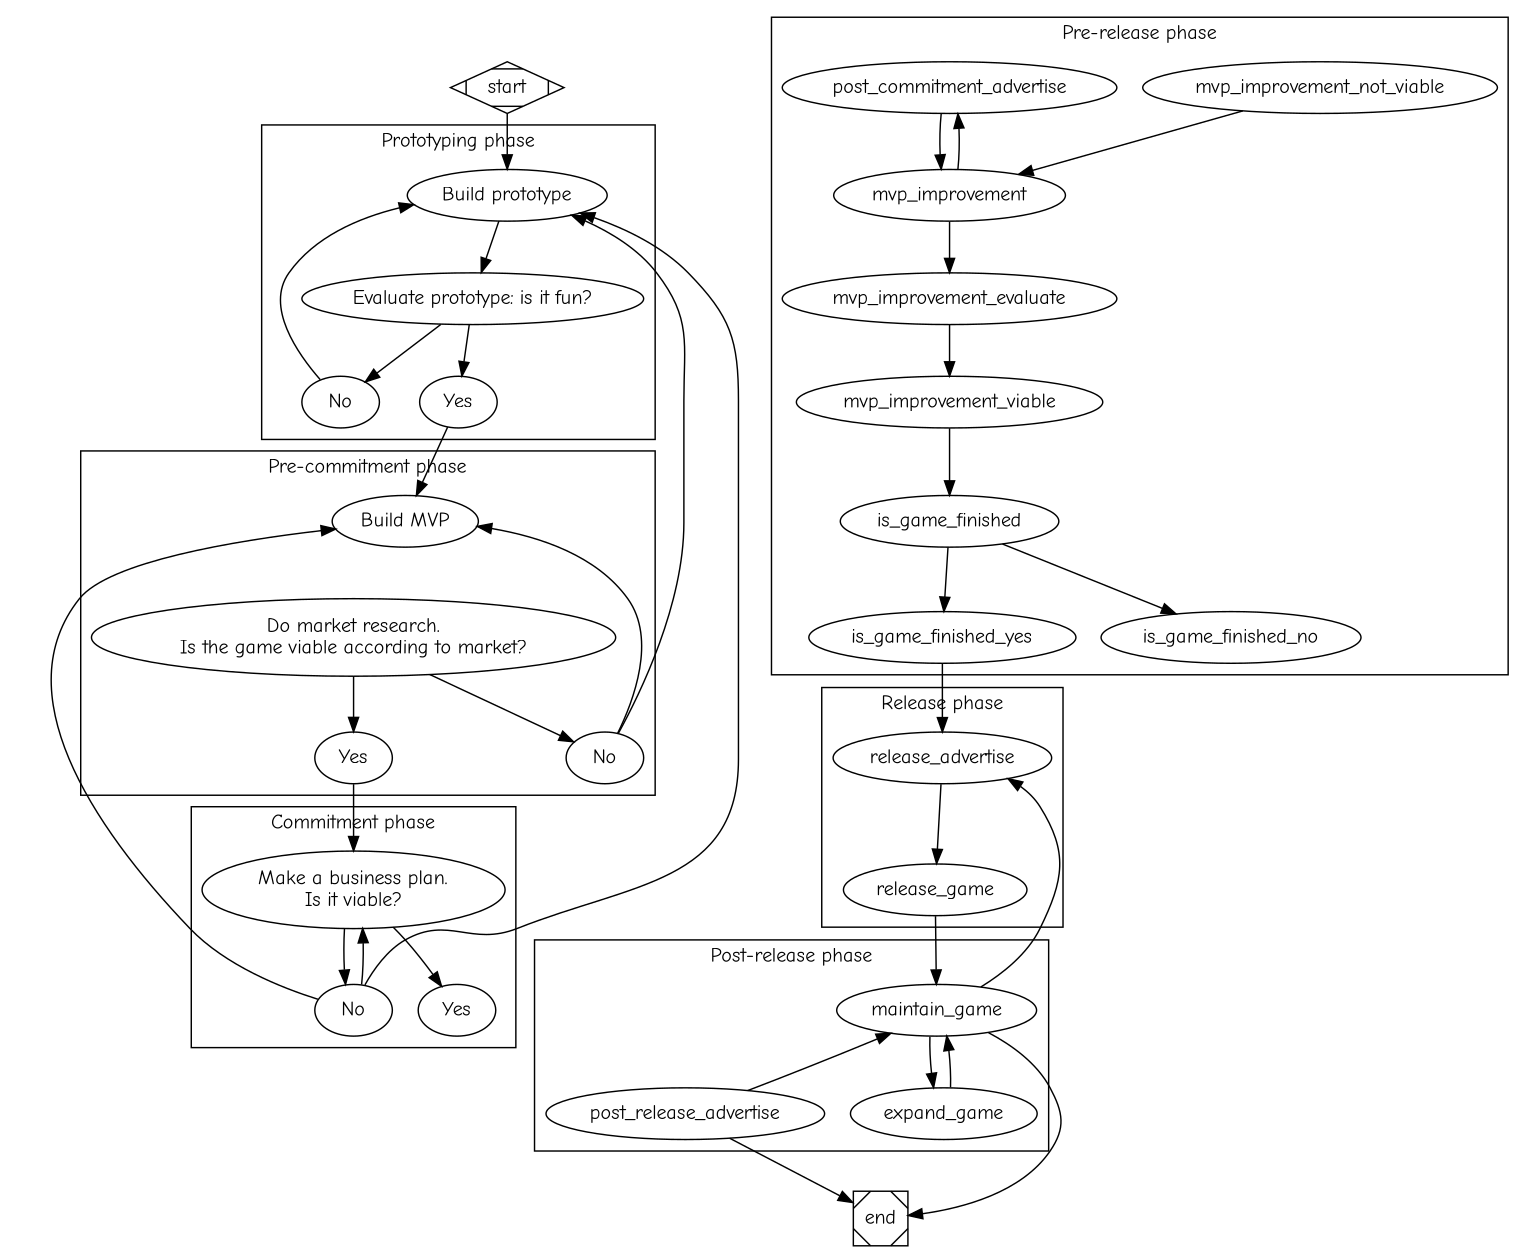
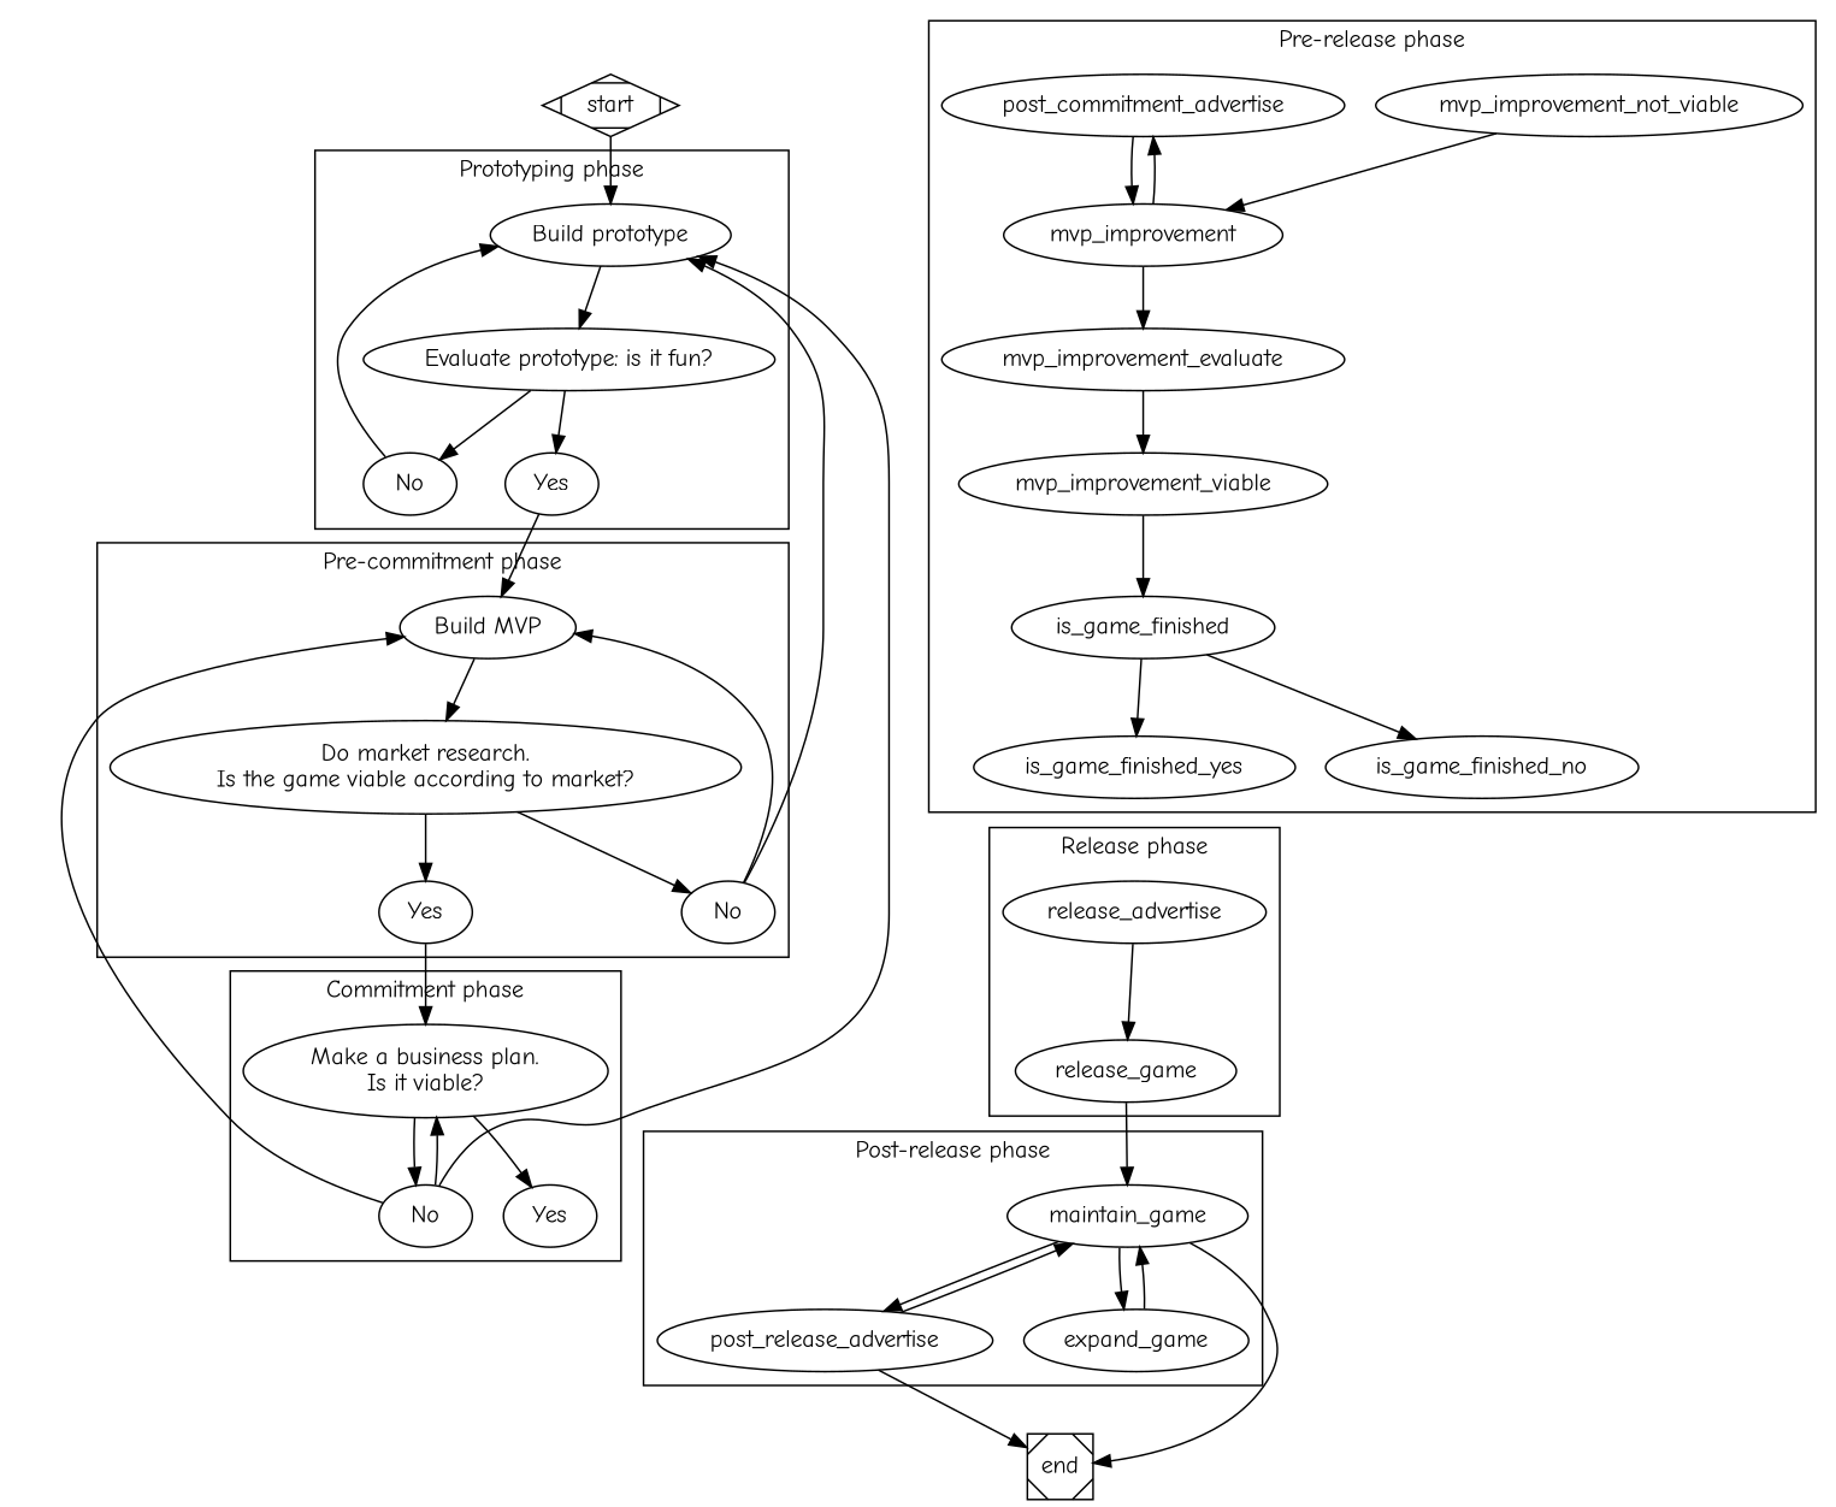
  digraph {
    fontname="Comic Neue"
    newrank=true
    node [fontname="Comic Neue"]
    edge [fontname="Comic Neue"]
    n1 [label="Build prototype"]
    n2 [label="Evaluate prototype: is it fun?"]
    n3 [label=No]
    n4 [label=Yes]
    n5 [label="Build MVP"]
    n6 [label="Do market research.\nIs the game viable according to market?"]
    n7 [label=Yes]
    n8 [label=No]
    n9 [label="Make a business plan.\nIs it viable?"]
    n10 [label=Yes]
    n11 [label=No]
    post_commitment_advertise
    mvp_improvement
    mvp_improvement_evaluate
    mvp_improvement_viable
    mvp_improvement_not_viable
    is_game_finished
    is_game_finished_no
    is_game_finished_yes
    release_game
    release_advertise
    maintain_game
    expand_game
    post_release_advertise
    start [shape=Mdiamond]
    end [shape=Msquare]
    subgraph cluster_1 {
      label="Prototyping phase"
      n1
      n2
      n3
      n4
    }
    subgraph cluster_2 {
      label="Pre-commitment phase"
      n5
      n6
      n7
      n8
    }
    subgraph cluster_3 {
      label="Commitment phase"
      n9
      n10
      n11
    }
    subgraph cluster_4 {
      label="Pre-release phase"
      post_commitment_advertise
      mvp_improvement
      mvp_improvement_evaluate
      mvp_improvement_viable
      mvp_improvement_not_viable
      is_game_finished
      is_game_finished_no
      is_game_finished_yes
    }
    subgraph cluster_5 {
      label="Release phase"
      release_game
      release_advertise
    }
    subgraph cluster_6 {
      label="Post-release phase"
      maintain_game
      expand_game
      post_release_advertise
    }
    subgraph sub_7 {
      n1
      n2
      n3
      n4
      n5
      n6
      n7
      n8
      n9
      n10
      n11
      post_commitment_advertise
      mvp_improvement
      mvp_improvement_evaluate
      mvp_improvement_viable
      mvp_improvement_not_viable
      is_game_finished
      is_game_finished_no
      is_game_finished_yes
      release_game
      release_advertise
      maintain_game
      expand_game
      post_release_advertise
      start
      end
    }
    n1 -> n2
    n2 -> n3
    n2 -> n4
    n3 -> n1
    n4 -> n5
+   n5 -> n6
    n6 -> n7
    n6 -> n8
    n7 -> n9
    n8 -> n1
    n8 -> n5
    n9 -> n10
    n9 -> n11
    n11 -> n1
    n11 -> n5
    n11 -> n9
    post_commitment_advertise -> mvp_improvement
    mvp_improvement -> post_commitment_advertise
    mvp_improvement -> mvp_improvement_evaluate
    mvp_improvement_evaluate -> mvp_improvement_viable
    mvp_improvement_viable -> is_game_finished
    mvp_improvement_not_viable -> mvp_improvement
    is_game_finished -> is_game_finished_no
    is_game_finished -> is_game_finished_yes
-   is_game_finished_yes -> release_advertise
    release_game -> maintain_game
    release_advertise -> release_game
    maintain_game -> expand_game
-   maintain_game -> release_advertise
+   maintain_game -> post_release_advertise
    maintain_game -> end
    expand_game -> maintain_game
    post_release_advertise -> maintain_game
    post_release_advertise -> end
    start -> n1
  }
